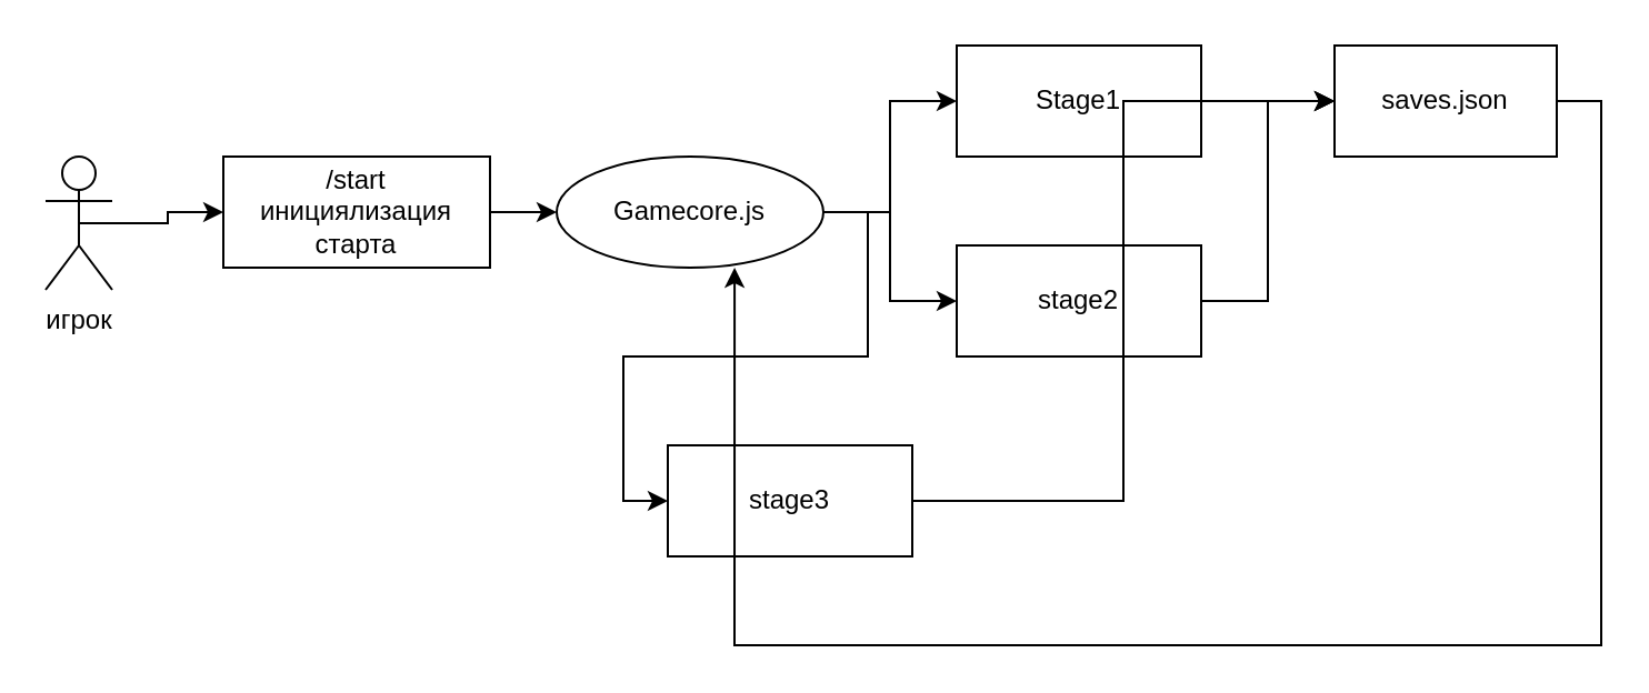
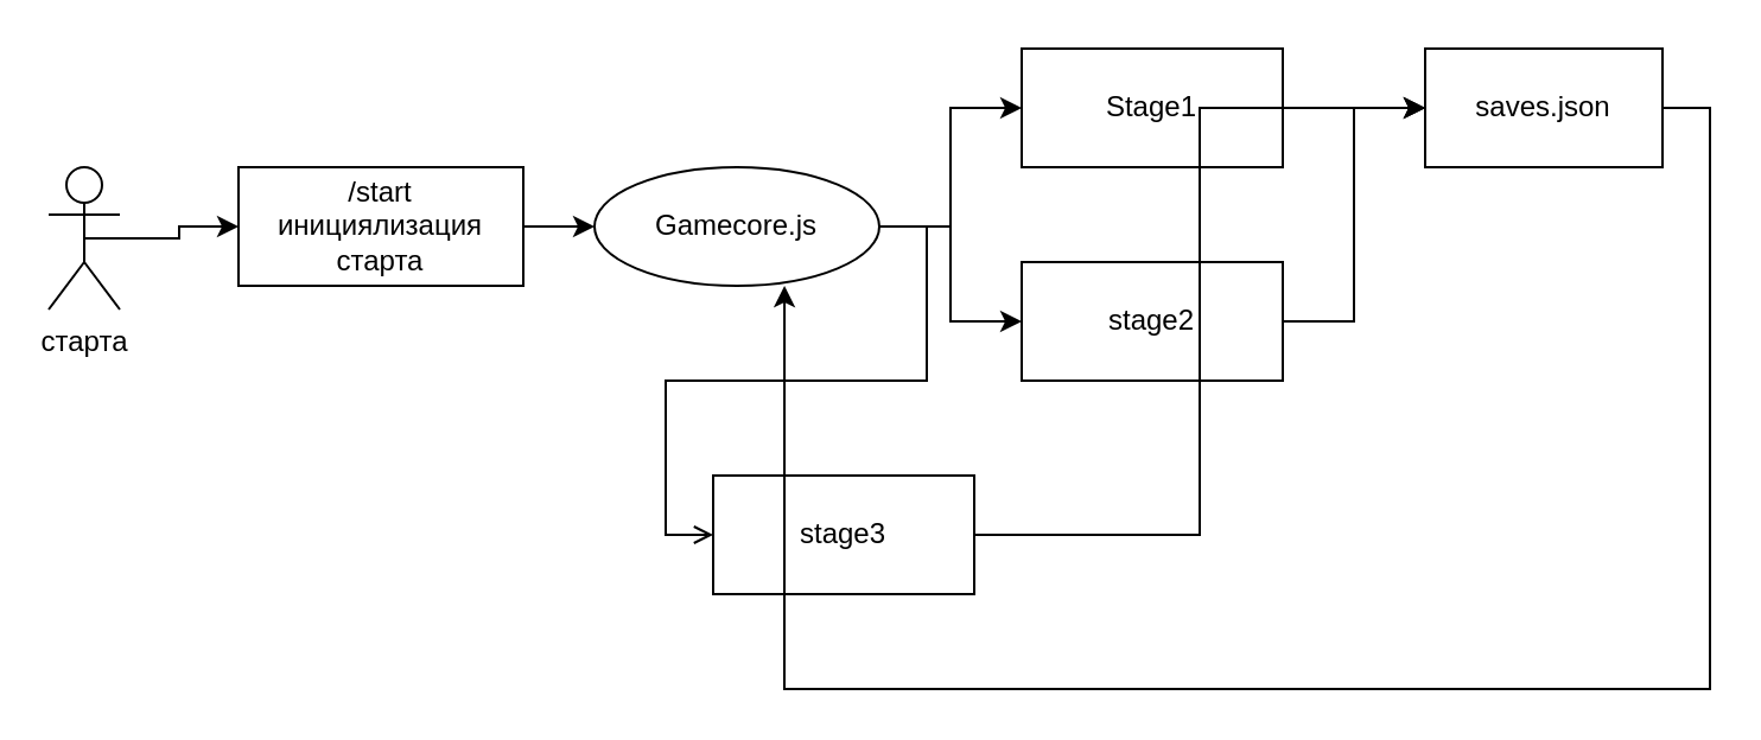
  <mxCell id="0" />
  <mxCell id="1" parent="0" />
  <mxCell id="2" style="edgeStyle=orthogonalEdgeStyle;rounded=0;orthogonalLoop=1;jettySize=auto;html=1;exitX=0.5;exitY=0.5;exitDx=0;exitDy=0;exitPerimeter=0;entryX=0;entryY=0.5;entryDx=0;entryDy=0;" edge="1" parent="1" source="3" target="5"><mxGeometry relative="1" as="geometry" /></mxCell>
- <mxCell id="3" value="игрок&lt;br&gt;" style="shape=umlActor;verticalLabelPosition=bottom;verticalAlign=top;html=1;outlineConnect=0;" vertex="1" parent="1"><mxGeometry x="20" y="70" width="30" height="60" as="geometry" /></mxCell>
+ <mxCell id="3" value="старта&lt;br&gt;" style="shape=umlActor;verticalLabelPosition=bottom;verticalAlign=top;html=1;outlineConnect=0;" vertex="1" parent="1"><mxGeometry x="20" y="70" width="30" height="60" as="geometry" /></mxCell>
  <mxCell id="4" style="edgeStyle=orthogonalEdgeStyle;rounded=0;orthogonalLoop=1;jettySize=auto;html=1;exitX=1;exitY=0.5;exitDx=0;exitDy=0;entryX=0;entryY=0.5;entryDx=0;entryDy=0;" edge="1" parent="1" source="5" target="9"><mxGeometry relative="1" as="geometry" /></mxCell>
  <mxCell id="5" value="/start&lt;br&gt;инициялизация старта" style="rounded=0;whiteSpace=wrap;html=1;" vertex="1" parent="1"><mxGeometry x="100" y="70" width="120" height="50" as="geometry" /></mxCell>
  <mxCell id="6" style="edgeStyle=orthogonalEdgeStyle;rounded=0;orthogonalLoop=1;jettySize=auto;html=1;exitX=1;exitY=0.5;exitDx=0;exitDy=0;entryX=0;entryY=0.5;entryDx=0;entryDy=0;" edge="1" parent="1" source="9" target="11"><mxGeometry relative="1" as="geometry" /></mxCell>
  <mxCell id="7" style="edgeStyle=orthogonalEdgeStyle;rounded=0;orthogonalLoop=1;jettySize=auto;html=1;exitX=1;exitY=0.5;exitDx=0;exitDy=0;entryX=0;entryY=0.5;entryDx=0;entryDy=0;" edge="1" parent="1" source="9" target="13"><mxGeometry relative="1" as="geometry" /></mxCell>
- <mxCell id="8" style="edgeStyle=orthogonalEdgeStyle;rounded=0;orthogonalLoop=1;jettySize=auto;html=1;exitX=1;exitY=0.5;exitDx=0;exitDy=0;entryX=0;entryY=0.5;entryDx=0;entryDy=0;" edge="1" parent="1" source="9" target="15"><mxGeometry relative="1" as="geometry" /></mxCell>
+ <mxCell id="8" style="edgeStyle=orthogonalEdgeStyle;rounded=0;orthogonalLoop=1;jettySize=auto;html=1;exitX=1;exitY=0.5;exitDx=0;exitDy=0;entryX=0;entryY=0.5;entryDx=0;entryDy=0;endArrow=open;" edge="1" parent="1" source="9" target="15"><mxGeometry relative="1" as="geometry" /></mxCell>
  <mxCell id="9" value="Gamecore.js" style="ellipse;whiteSpace=wrap;html=1;" vertex="1" parent="1"><mxGeometry x="250" y="70" width="120" height="50" as="geometry" /></mxCell>
  <mxCell id="10" style="edgeStyle=orthogonalEdgeStyle;rounded=0;orthogonalLoop=1;jettySize=auto;html=1;exitX=1;exitY=0.5;exitDx=0;exitDy=0;entryX=0;entryY=0.5;entryDx=0;entryDy=0;" edge="1" parent="1" source="11" target="16"><mxGeometry relative="1" as="geometry" /></mxCell>
  <mxCell id="11" value="Stage1" style="rounded=0;whiteSpace=wrap;html=1;" vertex="1" parent="1"><mxGeometry x="430" y="20" width="110" height="50" as="geometry" /></mxCell>
  <mxCell id="12" style="edgeStyle=orthogonalEdgeStyle;rounded=0;orthogonalLoop=1;jettySize=auto;html=1;exitX=1;exitY=0.5;exitDx=0;exitDy=0;entryX=0;entryY=0.5;entryDx=0;entryDy=0;" edge="1" parent="1" source="13" target="16"><mxGeometry relative="1" as="geometry" /></mxCell>
  <mxCell id="13" value="stage2" style="rounded=0;whiteSpace=wrap;html=1;" vertex="1" parent="1"><mxGeometry x="430" y="110" width="110" height="50" as="geometry" /></mxCell>
  <mxCell id="14" style="edgeStyle=orthogonalEdgeStyle;rounded=0;orthogonalLoop=1;jettySize=auto;html=1;exitX=1;exitY=0.5;exitDx=0;exitDy=0;entryX=0;entryY=0.5;entryDx=0;entryDy=0;" edge="1" parent="1" source="15" target="16"><mxGeometry relative="1" as="geometry" /></mxCell>
  <mxCell id="15" value="stage3" style="rounded=0;whiteSpace=wrap;html=1;" vertex="1" parent="1"><mxGeometry x="300" y="200" width="110" height="50" as="geometry" /></mxCell>
  <mxCell id="16" value="saves.json" style="rounded=0;whiteSpace=wrap;html=1;" vertex="1" parent="1"><mxGeometry x="600" y="20" width="100" height="50" as="geometry" /></mxCell>
  <mxCell id="17" style="edgeStyle=orthogonalEdgeStyle;rounded=0;orthogonalLoop=1;jettySize=auto;html=1;exitX=1;exitY=0.5;exitDx=0;exitDy=0;entryX=0.667;entryY=1;entryDx=0;entryDy=0;entryPerimeter=0;" edge="1" parent="1" source="16" target="9"><mxGeometry relative="1" as="geometry"><Array as="points"><mxPoint x="720" y="45" /><mxPoint x="720" y="290" /><mxPoint x="330" y="290" /></Array></mxGeometry></mxCell>
